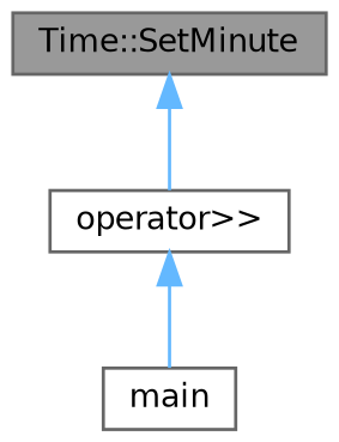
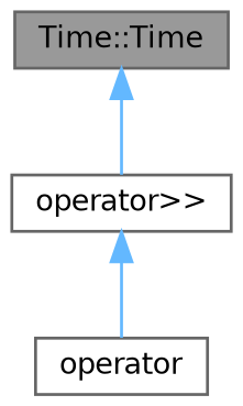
  digraph {
    rankdir=TB
    node [color=grey40 fillcolor=white fontname=Helvetica fontsize=10 shape=box style=filled]
    edge [color=steelblue1 dir=back fontname=Helvetica fontsize=10 labelfontname=Helvetica labelfontsize=10 style=solid]
-   n1 [color=gray40 fillcolor=grey60 fontcolor=black height=0.2 label="Time::SetMinute" width=0.4]
+   n1 [color=gray40 fillcolor=grey60 fontcolor=black height=0.2 label="Time::Time" width=0.4]
    n2 [height=0.2 label="operator\>\>" width=0.4]
-   n3 [height=0.2 label=main width=0.4]
+   n3 [height=0.2 label=operator width=0.4]
    n1 -> n2
    n2 -> n3
  }
